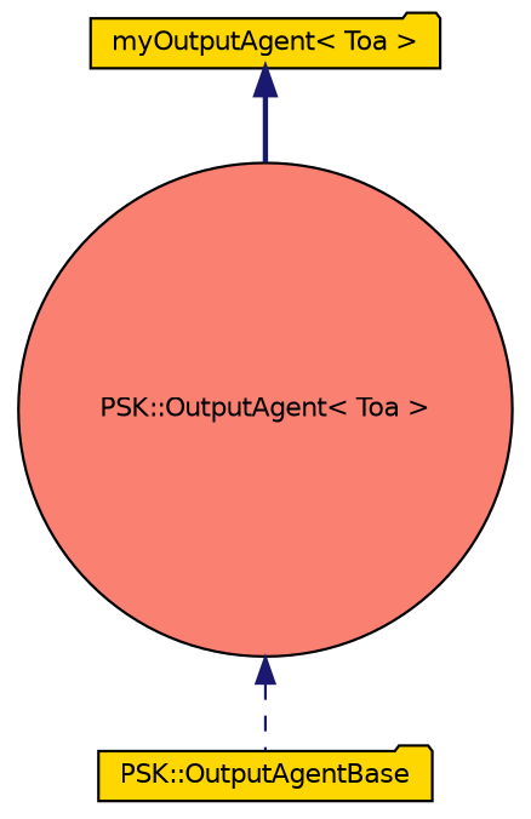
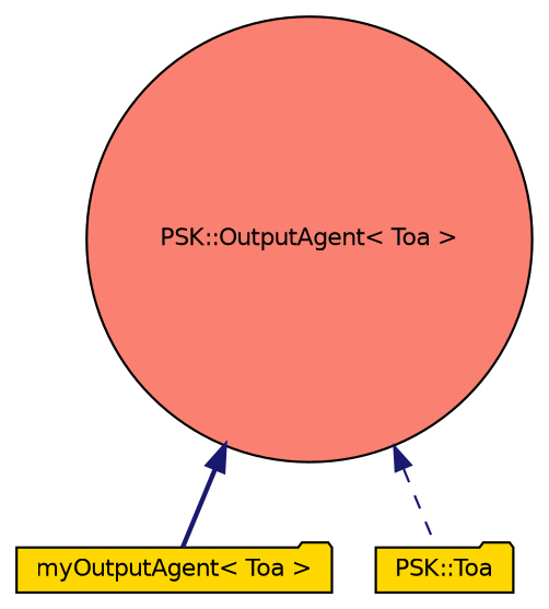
  digraph {
    node [color=black fillcolor=gold fontname=Helvetica fontsize=10 shape=folder style=filled]
    edge [color=midnightblue dir=back fontname=Helvetica fontsize=10 labelfontname=Helvetica labelfontsize=10]
    n1 [fillcolor=salmon fontcolor=black height=0.2 label="PSK::OutputAgent\< Toa \>" shape=circle width=0.4]
    n2 [height=0.2 label="myOutputAgent\< Toa \>" width=0.4]
-   n3 [height=0.2 label="PSK::OutputAgentBase" width=0.4]
-   n2 -> n1 [style=bold]
+   n3 [height=0.2 label="PSK::Toa" width=0.4]
+   n1 -> n2 [style=bold]
    n1 -> n3 [style=dashed]
  }
